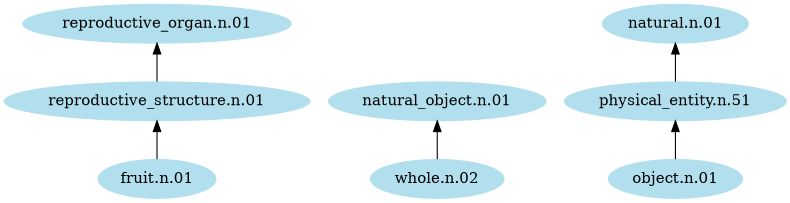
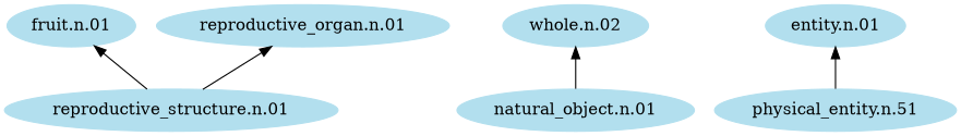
  digraph {
    rankdir=BT
    node [color=lightblue2 style=filled]
    "fruit.n.01"
    "reproductive_structure.n.01"
    n3 [label="reproductive_organ.n.01"]
    "natural_object.n.01"
    "whole.n.02"
    n6 [label="physical_entity.n.51"]
-   "object.n.01"
-   "entity.n.01" [label="natural.n.01"]
-   "fruit.n.01" -> "reproductive_structure.n.01"
+   "entity.n.01"
+   "reproductive_structure.n.01" -> "fruit.n.01"
    "reproductive_structure.n.01" -> n3
-   "whole.n.02" -> "natural_object.n.01"
+   "natural_object.n.01" -> "whole.n.02"
    n6 -> "entity.n.01"
-   "object.n.01" -> n6
  }
